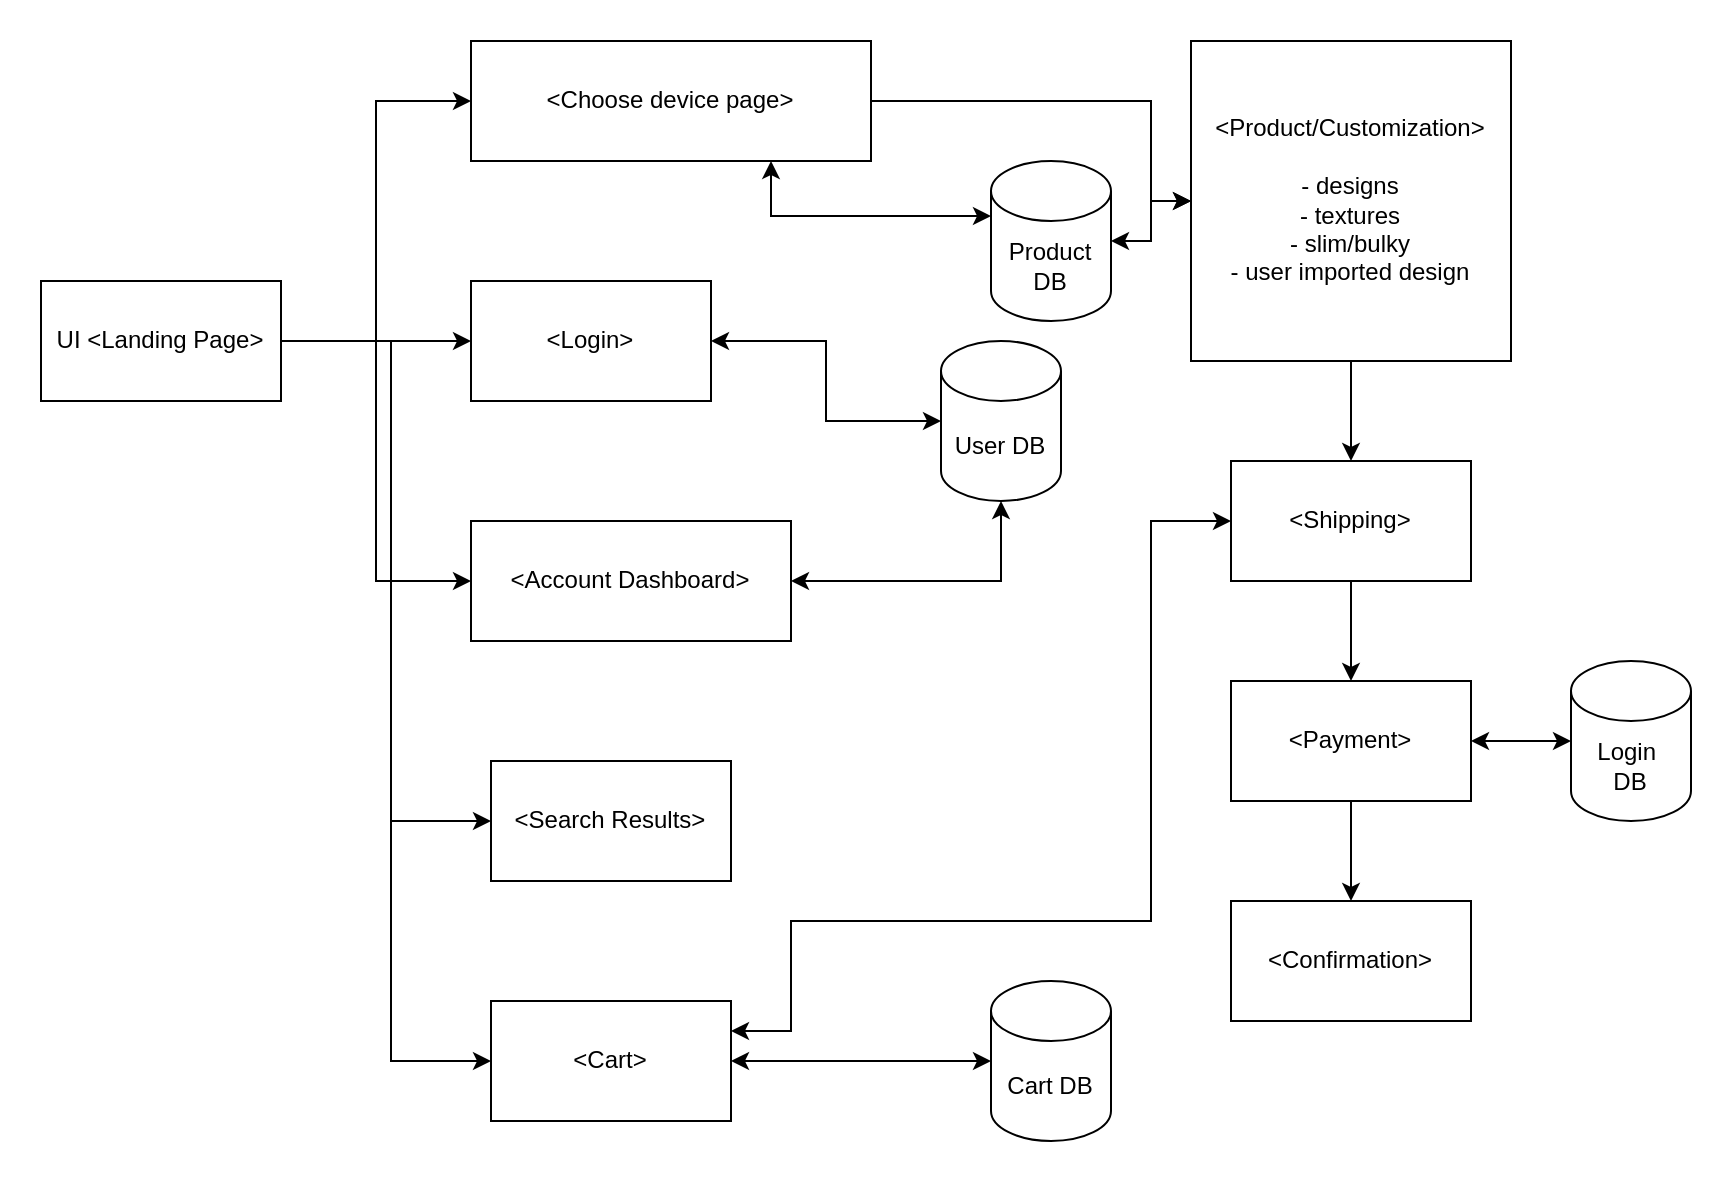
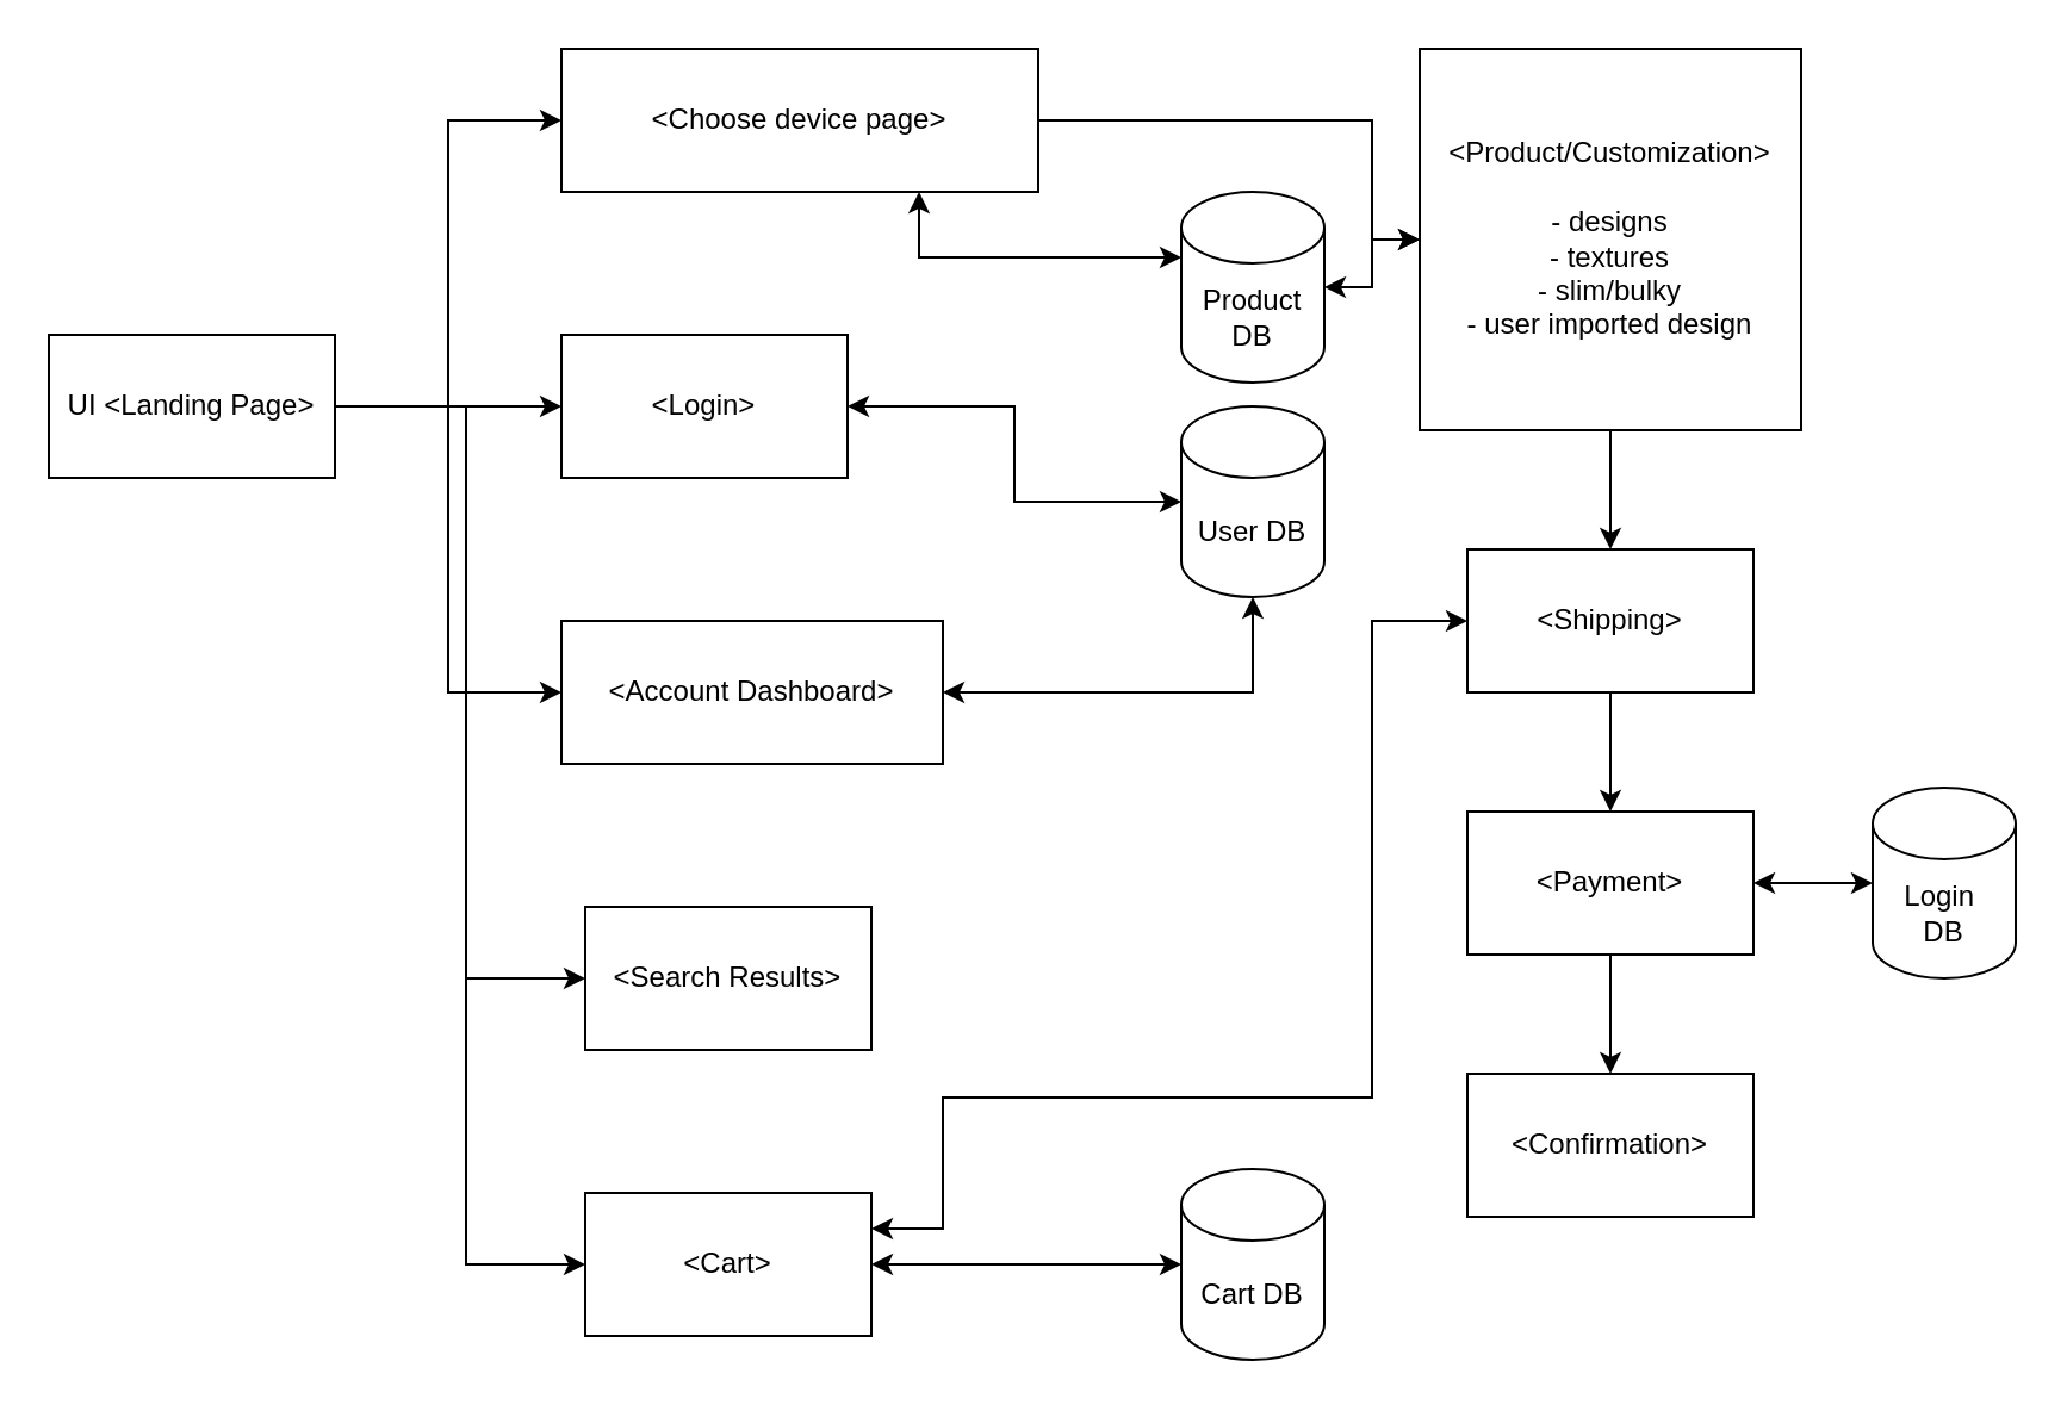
  <mxCell id="0" />
  <mxCell id="1" parent="0" />
  <mxCell id="2" style="edgeStyle=orthogonalEdgeStyle;rounded=0;orthogonalLoop=1;jettySize=auto;html=1;exitX=1;exitY=0.5;exitDx=0;exitDy=0;entryX=0;entryY=0.5;entryDx=0;entryDy=0;" edge="1" parent="1" source="7" target="9"><mxGeometry relative="1" as="geometry" /></mxCell>
  <mxCell id="3" style="edgeStyle=orthogonalEdgeStyle;rounded=0;orthogonalLoop=1;jettySize=auto;html=1;exitX=1;exitY=0.5;exitDx=0;exitDy=0;entryX=0;entryY=0.5;entryDx=0;entryDy=0;" edge="1" parent="1" source="7" target="10"><mxGeometry relative="1" as="geometry" /></mxCell>
  <mxCell id="4" style="edgeStyle=orthogonalEdgeStyle;rounded=0;orthogonalLoop=1;jettySize=auto;html=1;exitX=1;exitY=0.5;exitDx=0;exitDy=0;entryX=0;entryY=0.5;entryDx=0;entryDy=0;" edge="1" parent="1" source="7" target="27"><mxGeometry relative="1" as="geometry"><Array as="points"><mxPoint x="195" y="170" /><mxPoint x="195" y="410" /></Array></mxGeometry></mxCell>
  <mxCell id="5" style="edgeStyle=orthogonalEdgeStyle;rounded=0;orthogonalLoop=1;jettySize=auto;html=1;exitX=1;exitY=0.5;exitDx=0;exitDy=0;entryX=0;entryY=0.5;entryDx=0;entryDy=0;" edge="1" parent="1" source="7" target="28"><mxGeometry relative="1" as="geometry" /></mxCell>
  <mxCell id="6" style="edgeStyle=orthogonalEdgeStyle;rounded=0;orthogonalLoop=1;jettySize=auto;html=1;exitX=1;exitY=0.5;exitDx=0;exitDy=0;entryX=0;entryY=0.5;entryDx=0;entryDy=0;" edge="1" parent="1" source="7" target="12"><mxGeometry relative="1" as="geometry"><Array as="points"><mxPoint x="195" y="170" /><mxPoint x="195" y="530" /></Array></mxGeometry></mxCell>
  <mxCell id="7" value="UI &amp;lt;Landing Page&amp;gt;" style="rounded=0;whiteSpace=wrap;html=1;" parent="1" vertex="1"><mxGeometry x="20" y="140" width="120" height="60" as="geometry" /></mxCell>
  <mxCell id="8" style="edgeStyle=orthogonalEdgeStyle;rounded=0;orthogonalLoop=1;jettySize=auto;html=1;exitX=1;exitY=0.5;exitDx=0;exitDy=0;entryX=0;entryY=0.5;entryDx=0;entryDy=0;" parent="1" source="9" target="21" edge="1"><mxGeometry relative="1" as="geometry"><Array as="points"><mxPoint x="575" y="50" /><mxPoint x="575" y="100" /></Array></mxGeometry></mxCell>
  <mxCell id="9" value="&amp;lt;Choose device page&amp;gt;" style="rounded=0;whiteSpace=wrap;html=1;" parent="1" vertex="1"><mxGeometry x="235" y="20" width="200" height="60" as="geometry" /></mxCell>
  <mxCell id="10" value="&amp;lt;Login&amp;gt;" style="rounded=0;whiteSpace=wrap;html=1;" parent="1" vertex="1"><mxGeometry x="235" y="140" width="120" height="60" as="geometry" /></mxCell>
  <mxCell id="11" style="edgeStyle=orthogonalEdgeStyle;rounded=0;orthogonalLoop=1;jettySize=auto;html=1;exitX=1;exitY=0.25;exitDx=0;exitDy=0;entryX=0;entryY=0.5;entryDx=0;entryDy=0;startArrow=classic;startFill=1;" edge="1" parent="1" source="12" target="23"><mxGeometry relative="1" as="geometry"><Array as="points"><mxPoint x="395" y="515" /><mxPoint x="395" y="460" /><mxPoint x="575" y="460" /><mxPoint x="575" y="260" /></Array></mxGeometry></mxCell>
  <mxCell id="12" value="&amp;lt;Cart&amp;gt;" style="rounded=0;whiteSpace=wrap;html=1;" parent="1" vertex="1"><mxGeometry x="245" y="500" width="120" height="60" as="geometry" /></mxCell>
  <mxCell id="13" style="edgeStyle=orthogonalEdgeStyle;rounded=0;orthogonalLoop=1;jettySize=auto;html=1;exitX=0;exitY=0;exitDx=0;exitDy=27.5;exitPerimeter=0;entryX=0.75;entryY=1;entryDx=0;entryDy=0;startArrow=classic;startFill=1;" parent="1" source="15" target="9" edge="1"><mxGeometry relative="1" as="geometry" /></mxCell>
  <mxCell id="14" style="edgeStyle=orthogonalEdgeStyle;rounded=0;orthogonalLoop=1;jettySize=auto;html=1;exitX=1;exitY=0.5;exitDx=0;exitDy=0;exitPerimeter=0;entryX=0;entryY=0.5;entryDx=0;entryDy=0;startArrow=classic;startFill=1;" parent="1" source="15" target="21" edge="1"><mxGeometry relative="1" as="geometry" /></mxCell>
  <mxCell id="15" value="Product DB" style="shape=cylinder3;whiteSpace=wrap;html=1;boundedLbl=1;backgroundOutline=1;size=15;" parent="1" vertex="1"><mxGeometry x="495" y="80" width="60" height="80" as="geometry" /></mxCell>
  <mxCell id="16" style="edgeStyle=orthogonalEdgeStyle;rounded=0;orthogonalLoop=1;jettySize=auto;html=1;exitX=0;exitY=0.5;exitDx=0;exitDy=0;exitPerimeter=0;entryX=1;entryY=0.5;entryDx=0;entryDy=0;startArrow=classic;startFill=1;" parent="1" source="17" target="10" edge="1"><mxGeometry relative="1" as="geometry" /></mxCell>
- <mxCell id="17" value="User DB" style="shape=cylinder3;whiteSpace=wrap;html=1;boundedLbl=1;backgroundOutline=1;size=15;" parent="1" vertex="1"><mxGeometry x="470" y="170" width="60" height="80" as="geometry" /></mxCell>
+ <mxCell id="17" value="User DB" style="shape=cylinder3;whiteSpace=wrap;html=1;boundedLbl=1;backgroundOutline=1;size=15;" parent="1" vertex="1"><mxGeometry x="495" y="170" width="60" height="80" as="geometry" /></mxCell>
  <mxCell id="18" style="edgeStyle=orthogonalEdgeStyle;rounded=0;orthogonalLoop=1;jettySize=auto;html=1;exitX=0;exitY=0.5;exitDx=0;exitDy=0;exitPerimeter=0;entryX=1;entryY=0.5;entryDx=0;entryDy=0;startArrow=classic;startFill=1;" parent="1" source="19" target="12" edge="1"><mxGeometry relative="1" as="geometry" /></mxCell>
  <mxCell id="19" value="Cart DB" style="shape=cylinder3;whiteSpace=wrap;html=1;boundedLbl=1;backgroundOutline=1;size=15;" parent="1" vertex="1"><mxGeometry x="495" y="490" width="60" height="80" as="geometry" /></mxCell>
  <mxCell id="20" style="edgeStyle=orthogonalEdgeStyle;rounded=0;orthogonalLoop=1;jettySize=auto;html=1;exitX=0.5;exitY=1;exitDx=0;exitDy=0;" parent="1" source="21" target="23" edge="1"><mxGeometry relative="1" as="geometry" /></mxCell>
  <mxCell id="21" value="&amp;lt;Product/Customization&amp;gt;&lt;br&gt;&lt;br&gt;- designs&lt;br&gt;- textures&lt;br&gt;- slim/bulky&lt;br&gt;- user imported design" style="whiteSpace=wrap;html=1;aspect=fixed;" parent="1" vertex="1"><mxGeometry x="595" y="20" width="160" height="160" as="geometry" /></mxCell>
  <mxCell id="22" style="edgeStyle=orthogonalEdgeStyle;rounded=0;orthogonalLoop=1;jettySize=auto;html=1;exitX=0.5;exitY=1;exitDx=0;exitDy=0;" parent="1" source="23" target="25" edge="1"><mxGeometry relative="1" as="geometry" /></mxCell>
  <mxCell id="23" value="&amp;lt;Shipping&amp;gt;" style="rounded=0;whiteSpace=wrap;html=1;" parent="1" vertex="1"><mxGeometry x="615" y="230" width="120" height="60" as="geometry" /></mxCell>
  <mxCell id="24" style="edgeStyle=orthogonalEdgeStyle;rounded=0;orthogonalLoop=1;jettySize=auto;html=1;exitX=0.5;exitY=1;exitDx=0;exitDy=0;entryX=0.5;entryY=0;entryDx=0;entryDy=0;" parent="1" source="25" target="26" edge="1"><mxGeometry relative="1" as="geometry" /></mxCell>
  <mxCell id="25" value="&amp;lt;Payment&amp;gt;" style="rounded=0;whiteSpace=wrap;html=1;" parent="1" vertex="1"><mxGeometry x="615" y="340" width="120" height="60" as="geometry" /></mxCell>
  <mxCell id="26" value="&amp;lt;Confirmation&amp;gt;" style="rounded=0;whiteSpace=wrap;html=1;" parent="1" vertex="1"><mxGeometry x="615" y="450" width="120" height="60" as="geometry" /></mxCell>
  <mxCell id="27" value="&amp;lt;Search Results&amp;gt;" style="rounded=0;whiteSpace=wrap;html=1;" parent="1" vertex="1"><mxGeometry x="245" y="380" width="120" height="60" as="geometry" /></mxCell>
  <mxCell id="28" value="&amp;lt;Account Dashboard&amp;gt;" style="rounded=0;whiteSpace=wrap;html=1;" vertex="1" parent="1"><mxGeometry x="235" y="260" width="160" height="60" as="geometry" /></mxCell>
  <mxCell id="29" style="edgeStyle=orthogonalEdgeStyle;rounded=0;orthogonalLoop=1;jettySize=auto;html=1;exitX=1;exitY=0.5;exitDx=0;exitDy=0;entryX=0.5;entryY=1;entryDx=0;entryDy=0;entryPerimeter=0;startArrow=classic;startFill=1;" edge="1" parent="1" source="28" target="17"><mxGeometry relative="1" as="geometry" /></mxCell>
  <mxCell id="30" value="Login&amp;nbsp;&lt;br&gt;DB" style="shape=cylinder3;whiteSpace=wrap;html=1;boundedLbl=1;backgroundOutline=1;size=15;" parent="1" vertex="1"><mxGeometry x="785" y="330" width="60" height="80" as="geometry" /></mxCell>
  <mxCell id="31" style="edgeStyle=orthogonalEdgeStyle;rounded=0;orthogonalLoop=1;jettySize=auto;html=1;exitX=1;exitY=0.5;exitDx=0;exitDy=0;entryX=0;entryY=0.5;entryDx=0;entryDy=0;entryPerimeter=0;startArrow=classic;startFill=1;" edge="1" parent="1" source="25" target="30"><mxGeometry relative="1" as="geometry" /></mxCell>
